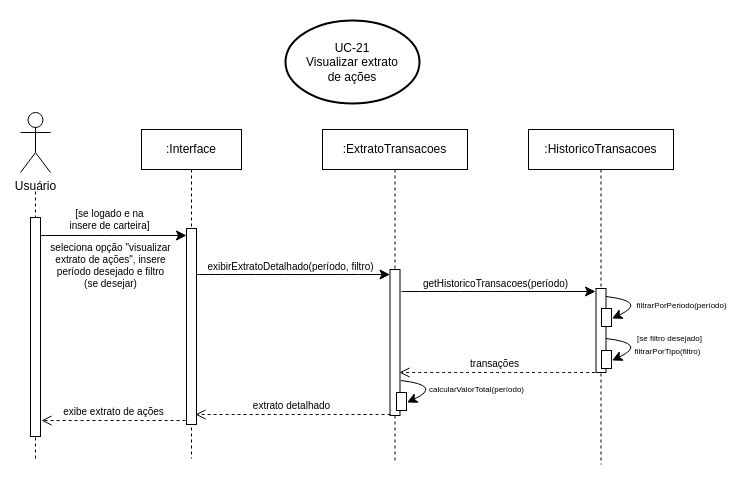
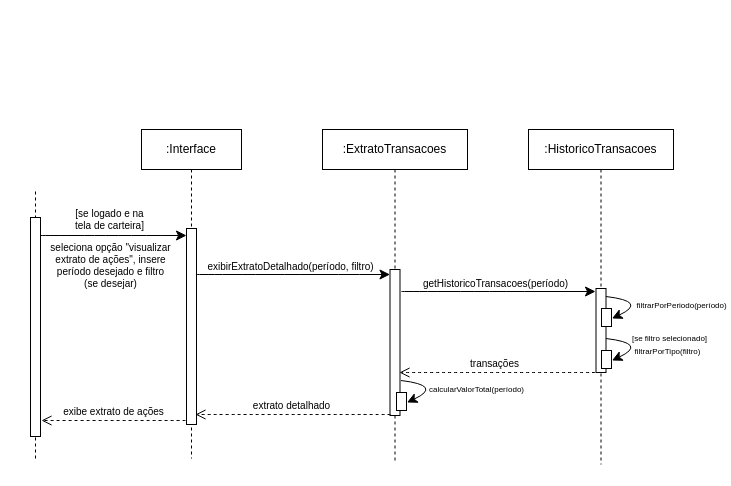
  <mxCell id="0" />
  <mxCell id="1" parent="0" />
  <mxCell id="2" value=":Interface" style="shape=umlLifeline;perimeter=lifelinePerimeter;whiteSpace=wrap;html=1;container=0;dropTarget=0;collapsible=0;recursiveResize=0;outlineConnect=0;portConstraint=eastwest;newEdgeStyle={&quot;edgeStyle&quot;:&quot;elbowEdgeStyle&quot;,&quot;elbow&quot;:&quot;vertical&quot;,&quot;curved&quot;:0,&quot;rounded&quot;:0};" parent="1" vertex="1"><mxGeometry x="141" y="129" width="100" height="329" as="geometry" /></mxCell>
  <mxCell id="3" value="" style="html=1;points=[];perimeter=orthogonalPerimeter;outlineConnect=0;targetShapes=umlLifeline;portConstraint=eastwest;newEdgeStyle={&quot;edgeStyle&quot;:&quot;elbowEdgeStyle&quot;,&quot;elbow&quot;:&quot;vertical&quot;,&quot;curved&quot;:0,&quot;rounded&quot;:0};" parent="2" vertex="1"><mxGeometry x="45" y="99" width="10" height="196" as="geometry" /></mxCell>
  <mxCell id="4" value="" style="endArrow=none;dashed=1;html=1;rounded=0;" parent="1" edge="1"><mxGeometry width="50" height="50" relative="1" as="geometry"><mxPoint x="35" y="458" as="sourcePoint" /><mxPoint x="35" y="191" as="targetPoint" /></mxGeometry></mxCell>
- <mxCell id="5" value="Usuário" style="shape=umlActor;verticalLabelPosition=bottom;verticalAlign=top;html=1;outlineConnect=0;" parent="1" vertex="1"><mxGeometry x="20" y="112" width="30" height="60" as="geometry" /></mxCell>
  <mxCell id="6" value="" style="rounded=0;whiteSpace=wrap;html=1;" parent="1" vertex="1"><mxGeometry x="30" y="217" width="10" height="219" as="geometry" /></mxCell>
  <mxCell id="7" value="" style="endArrow=classic;html=1;rounded=0;fontSize=12;startSize=8;endSize=8;curved=1;" parent="1" target="3" edge="1"><mxGeometry width="50" height="50" relative="1" as="geometry"><mxPoint x="40" y="235" as="sourcePoint" /><mxPoint x="90" y="185" as="targetPoint" /></mxGeometry></mxCell>
  <mxCell id="8" value="seleciona opção &quot;visualizar&lt;div&gt;extrato de ações&quot;, insere&lt;/div&gt;&lt;div&gt;período desejado e filtro&lt;/div&gt;&lt;div&gt;(se desejar)&lt;/div&gt;" style="edgeLabel;html=1;align=center;verticalAlign=middle;resizable=0;points=[];fontSize=10;" parent="7" vertex="1" connectable="0"><mxGeometry x="0.538" y="2" relative="1" as="geometry"><mxPoint x="-43" y="31" as="offset" /></mxGeometry></mxCell>
- <mxCell id="9" value="[se logado e na insere de carteira]" style="text;html=1;align=center;verticalAlign=middle;whiteSpace=wrap;rounded=0;fontSize=10;" parent="1" vertex="1"><mxGeometry x="66" y="204" width="87" height="30" as="geometry" /></mxCell>
- <mxCell id="10" value="UC-21&lt;div&gt;Visualizar extrato&lt;/div&gt;&lt;div&gt;de ações&lt;/div&gt;" style="strokeWidth=2;html=1;shape=mxgraph.flowchart.start_1;whiteSpace=wrap;" parent="1" vertex="1"><mxGeometry x="285" y="20" width="134" height="83" as="geometry" /></mxCell>
+ <mxCell id="9" value="[se logado e na tela de carteira]" style="text;html=1;align=center;verticalAlign=middle;whiteSpace=wrap;rounded=0;fontSize=10;" parent="1" vertex="1"><mxGeometry x="66" y="204" width="87" height="30" as="geometry" /></mxCell>
  <mxCell id="11" value=":ExtratoTransacoes" style="shape=umlLifeline;perimeter=lifelinePerimeter;whiteSpace=wrap;html=1;container=0;dropTarget=0;collapsible=0;recursiveResize=0;outlineConnect=0;portConstraint=eastwest;newEdgeStyle={&quot;edgeStyle&quot;:&quot;elbowEdgeStyle&quot;,&quot;elbow&quot;:&quot;vertical&quot;,&quot;curved&quot;:0,&quot;rounded&quot;:0};" parent="1" vertex="1"><mxGeometry x="322" y="129" width="145" height="331" as="geometry" /></mxCell>
  <mxCell id="12" value="" style="html=1;points=[];perimeter=orthogonalPerimeter;outlineConnect=0;targetShapes=umlLifeline;portConstraint=eastwest;newEdgeStyle={&quot;edgeStyle&quot;:&quot;elbowEdgeStyle&quot;,&quot;elbow&quot;:&quot;vertical&quot;,&quot;curved&quot;:0,&quot;rounded&quot;:0};" parent="11" vertex="1"><mxGeometry x="67.5" y="140" width="10" height="146" as="geometry" /></mxCell>
  <mxCell id="13" value="&lt;span style=&quot;color: rgba(0, 0, 0, 0); font-family: monospace; font-size: 0px; text-align: start;&quot;&gt;%3CmxGraphModel%3E%3Croot%3E%3CmxCell%20id%3D%220%22%2F%3E%3CmxCell%20id%3D%221%22%20parent%3D%220%22%2F%3E%3CmxCell%20id%3D%222%22%20value%3D%22%26lt%3Bfont%20style%3D%26quot%3Bfont-size%3A%209px%3B%26quot%3B%26gt%3B%5Bse%20n%C3%A3o%20houve%26lt%3B%2Ffont%26gt%3B%26lt%3Bdiv%20style%3D%26quot%3Bfont-size%3A%209px%3B%26quot%3B%26gt%3B%26lt%3Bfont%20style%3D%26quot%3Bfont-size%3A%209px%3B%26quot%3B%26gt%3Berro%5D%26lt%3B%2Ffont%26gt%3B%26lt%3B%2Fdiv%26gt%3B%22%20style%3D%22text%3Bhtml%3D1%3Balign%3Dcenter%3BverticalAlign%3Dmiddle%3Bresizable%3D0%3Bpoints%3D%5B%5D%3Bautosize%3D1%3BstrokeColor%3Dnone%3BfillColor%3Dnone%3BfontSize%3D9%3B%22%20vertex%3D%221%22%20parent%3D%221%22%3E%3CmxGeometry%20x%3D%22438%22%20y%3D%22306%22%20width%3D%2275%22%20height%3D%2234%22%20as%3D%22geometry%22%2F%3E%3C%2FmxCell%3E%3C%2Froot%3E%3C%2FmxGraphModel%3E&lt;/span&gt;" style="html=1;points=[];perimeter=orthogonalPerimeter;outlineConnect=0;targetShapes=umlLifeline;portConstraint=eastwest;newEdgeStyle={&quot;edgeStyle&quot;:&quot;elbowEdgeStyle&quot;,&quot;elbow&quot;:&quot;vertical&quot;,&quot;curved&quot;:0,&quot;rounded&quot;:0};" parent="11" vertex="1"><mxGeometry x="74" y="263" width="10" height="18" as="geometry" /></mxCell>
  <mxCell id="14" value="" style="endArrow=classic;html=1;rounded=0;fontSize=12;startSize=8;endSize=8;curved=1;" parent="11" edge="1"><mxGeometry width="50" height="50" relative="1" as="geometry"><mxPoint x="78.5" y="251" as="sourcePoint" /><mxPoint x="84.5" y="273" as="targetPoint" /><Array as="points"><mxPoint x="120.5" y="256" /></Array></mxGeometry></mxCell>
  <mxCell id="15" value="calcularValorTotal(período)" style="edgeLabel;html=1;align=center;verticalAlign=middle;resizable=0;points=[];fontSize=8;" parent="14" vertex="1" connectable="0"><mxGeometry x="0.475" y="-4" relative="1" as="geometry"><mxPoint x="52" y="-1" as="offset" /></mxGeometry></mxCell>
  <mxCell id="16" value="" style="endArrow=classic;html=1;rounded=0;fontSize=12;startSize=8;endSize=8;curved=1;" parent="1" target="12" edge="1"><mxGeometry width="50" height="50" relative="1" as="geometry"><mxPoint x="196" y="274" as="sourcePoint" /><mxPoint x="342" y="274" as="targetPoint" /></mxGeometry></mxCell>
  <mxCell id="17" value="exibirExtratoDetalhado(período, filtro)" style="edgeLabel;html=1;align=center;verticalAlign=middle;resizable=0;points=[];fontSize=10;" parent="16" vertex="1" connectable="0"><mxGeometry x="0.538" y="2" relative="1" as="geometry"><mxPoint x="-56" y="-7" as="offset" /></mxGeometry></mxCell>
  <mxCell id="18" value=":HistoricoTransacoes" style="shape=umlLifeline;perimeter=lifelinePerimeter;whiteSpace=wrap;html=1;container=0;dropTarget=0;collapsible=0;recursiveResize=0;outlineConnect=0;portConstraint=eastwest;newEdgeStyle={&quot;edgeStyle&quot;:&quot;elbowEdgeStyle&quot;,&quot;elbow&quot;:&quot;vertical&quot;,&quot;curved&quot;:0,&quot;rounded&quot;:0};" parent="1" vertex="1"><mxGeometry x="528" y="129" width="145" height="335" as="geometry" /></mxCell>
  <mxCell id="19" value="" style="html=1;points=[];perimeter=orthogonalPerimeter;outlineConnect=0;targetShapes=umlLifeline;portConstraint=eastwest;newEdgeStyle={&quot;edgeStyle&quot;:&quot;elbowEdgeStyle&quot;,&quot;elbow&quot;:&quot;vertical&quot;,&quot;curved&quot;:0,&quot;rounded&quot;:0};" parent="18" vertex="1"><mxGeometry x="67.5" y="159" width="10" height="84" as="geometry" /></mxCell>
  <mxCell id="20" value="&lt;span style=&quot;color: rgba(0, 0, 0, 0); font-family: monospace; font-size: 0px; text-align: start;&quot;&gt;%3CmxGraphModel%3E%3Croot%3E%3CmxCell%20id%3D%220%22%2F%3E%3CmxCell%20id%3D%221%22%20parent%3D%220%22%2F%3E%3CmxCell%20id%3D%222%22%20value%3D%22%26lt%3Bfont%20style%3D%26quot%3Bfont-size%3A%209px%3B%26quot%3B%26gt%3B%5Bse%20n%C3%A3o%20houve%26lt%3B%2Ffont%26gt%3B%26lt%3Bdiv%20style%3D%26quot%3Bfont-size%3A%209px%3B%26quot%3B%26gt%3B%26lt%3Bfont%20style%3D%26quot%3Bfont-size%3A%209px%3B%26quot%3B%26gt%3Berro%5D%26lt%3B%2Ffont%26gt%3B%26lt%3B%2Fdiv%26gt%3B%22%20style%3D%22text%3Bhtml%3D1%3Balign%3Dcenter%3BverticalAlign%3Dmiddle%3Bresizable%3D0%3Bpoints%3D%5B%5D%3Bautosize%3D1%3BstrokeColor%3Dnone%3BfillColor%3Dnone%3BfontSize%3D9%3B%22%20vertex%3D%221%22%20parent%3D%221%22%3E%3CmxGeometry%20x%3D%22438%22%20y%3D%22306%22%20width%3D%2275%22%20height%3D%2234%22%20as%3D%22geometry%22%2F%3E%3C%2FmxCell%3E%3C%2Froot%3E%3C%2FmxGraphModel%3E&lt;/span&gt;" style="html=1;points=[];perimeter=orthogonalPerimeter;outlineConnect=0;targetShapes=umlLifeline;portConstraint=eastwest;newEdgeStyle={&quot;edgeStyle&quot;:&quot;elbowEdgeStyle&quot;,&quot;elbow&quot;:&quot;vertical&quot;,&quot;curved&quot;:0,&quot;rounded&quot;:0};" vertex="1" parent="18"><mxGeometry x="73" y="221" width="10" height="18" as="geometry" /></mxCell>
  <mxCell id="21" value="" style="endArrow=classic;html=1;rounded=0;fontSize=12;startSize=8;endSize=8;curved=1;" edge="1" parent="18"><mxGeometry width="50" height="50" relative="1" as="geometry"><mxPoint x="77.5" y="209" as="sourcePoint" /><mxPoint x="83.5" y="231" as="targetPoint" /><Array as="points"><mxPoint x="119.5" y="214" /></Array></mxGeometry></mxCell>
  <mxCell id="22" value="filtrarPorTipo(filtro)" style="edgeLabel;html=1;align=center;verticalAlign=middle;resizable=0;points=[];fontSize=8;" vertex="1" connectable="0" parent="21"><mxGeometry x="0.475" y="-4" relative="1" as="geometry"><mxPoint x="38" y="3" as="offset" /></mxGeometry></mxCell>
  <mxCell id="23" value="" style="endArrow=classic;html=1;rounded=0;fontSize=12;startSize=8;endSize=8;curved=1;" parent="1" edge="1"><mxGeometry width="50" height="50" relative="1" as="geometry"><mxPoint x="401" y="291" as="sourcePoint" /><mxPoint x="595" y="291" as="targetPoint" /></mxGeometry></mxCell>
  <mxCell id="24" value="getHistoricoTransacoes(período)" style="edgeLabel;html=1;align=center;verticalAlign=middle;resizable=0;points=[];fontSize=10;" parent="23" vertex="1" connectable="0"><mxGeometry x="0.538" y="2" relative="1" as="geometry"><mxPoint x="-56" y="-7" as="offset" /></mxGeometry></mxCell>
  <mxCell id="25" value="&lt;span style=&quot;color: rgba(0, 0, 0, 0); font-family: monospace; font-size: 0px; text-align: start;&quot;&gt;%3CmxGraphModel%3E%3Croot%3E%3CmxCell%20id%3D%220%22%2F%3E%3CmxCell%20id%3D%221%22%20parent%3D%220%22%2F%3E%3CmxCell%20id%3D%222%22%20value%3D%22%26lt%3Bfont%20style%3D%26quot%3Bfont-size%3A%209px%3B%26quot%3B%26gt%3B%5Bse%20n%C3%A3o%20houve%26lt%3B%2Ffont%26gt%3B%26lt%3Bdiv%20style%3D%26quot%3Bfont-size%3A%209px%3B%26quot%3B%26gt%3B%26lt%3Bfont%20style%3D%26quot%3Bfont-size%3A%209px%3B%26quot%3B%26gt%3Berro%5D%26lt%3B%2Ffont%26gt%3B%26lt%3B%2Fdiv%26gt%3B%22%20style%3D%22text%3Bhtml%3D1%3Balign%3Dcenter%3BverticalAlign%3Dmiddle%3Bresizable%3D0%3Bpoints%3D%5B%5D%3Bautosize%3D1%3BstrokeColor%3Dnone%3BfillColor%3Dnone%3BfontSize%3D9%3B%22%20vertex%3D%221%22%20parent%3D%221%22%3E%3CmxGeometry%20x%3D%22438%22%20y%3D%22306%22%20width%3D%2275%22%20height%3D%2234%22%20as%3D%22geometry%22%2F%3E%3C%2FmxCell%3E%3C%2Froot%3E%3C%2FmxGraphModel%3E&lt;/span&gt;" style="html=1;points=[];perimeter=orthogonalPerimeter;outlineConnect=0;targetShapes=umlLifeline;portConstraint=eastwest;newEdgeStyle={&quot;edgeStyle&quot;:&quot;elbowEdgeStyle&quot;,&quot;elbow&quot;:&quot;vertical&quot;,&quot;curved&quot;:0,&quot;rounded&quot;:0};" parent="1" vertex="1"><mxGeometry x="601" y="308" width="10" height="18" as="geometry" /></mxCell>
  <mxCell id="26" value="" style="endArrow=classic;html=1;rounded=0;fontSize=12;startSize=8;endSize=8;curved=1;" parent="1" edge="1"><mxGeometry width="50" height="50" relative="1" as="geometry"><mxPoint x="605.5" y="296" as="sourcePoint" /><mxPoint x="611.5" y="318" as="targetPoint" /><Array as="points"><mxPoint x="647.5" y="301" /></Array></mxGeometry></mxCell>
  <mxCell id="27" value="filtrarPorPeriodo(período)" style="edgeLabel;html=1;align=center;verticalAlign=middle;resizable=0;points=[];fontSize=8;" parent="26" vertex="1" connectable="0"><mxGeometry x="0.475" y="-4" relative="1" as="geometry"><mxPoint x="52" y="-1" as="offset" /></mxGeometry></mxCell>
  <mxCell id="28" value="" style="endArrow=open;html=1;rounded=0;fontSize=12;startSize=8;endSize=8;curved=1;endFill=0;dashed=1;" parent="1" edge="1"><mxGeometry width="50" height="50" relative="1" as="geometry"><mxPoint x="594.5" y="372" as="sourcePoint" /><mxPoint x="399" y="372" as="targetPoint" /></mxGeometry></mxCell>
  <mxCell id="29" value="transações" style="edgeLabel;html=1;align=center;verticalAlign=middle;resizable=0;points=[];fontSize=10;" parent="28" vertex="1" connectable="0"><mxGeometry x="0.082" relative="1" as="geometry"><mxPoint x="5" y="-10" as="offset" /></mxGeometry></mxCell>
  <mxCell id="30" value="" style="endArrow=open;html=1;rounded=0;fontSize=12;startSize=8;endSize=8;curved=1;endFill=0;dashed=1;" parent="1" edge="1"><mxGeometry width="50" height="50" relative="1" as="geometry"><mxPoint x="390" y="414" as="sourcePoint" /><mxPoint x="195" y="414" as="targetPoint" /></mxGeometry></mxCell>
  <mxCell id="31" value="extrato detalhado" style="edgeLabel;html=1;align=center;verticalAlign=middle;resizable=0;points=[];fontSize=10;" parent="30" vertex="1" connectable="0"><mxGeometry x="0.082" relative="1" as="geometry"><mxPoint x="5" y="-10" as="offset" /></mxGeometry></mxCell>
  <mxCell id="32" value="" style="endArrow=open;html=1;rounded=0;fontSize=12;startSize=8;endSize=8;curved=1;endFill=0;dashed=1;" parent="1" edge="1"><mxGeometry width="50" height="50" relative="1" as="geometry"><mxPoint x="185" y="420" as="sourcePoint" /><mxPoint x="41" y="420" as="targetPoint" /></mxGeometry></mxCell>
  <mxCell id="33" value="exibe extrato de ações" style="edgeLabel;html=1;align=center;verticalAlign=middle;resizable=0;points=[];fontSize=10;" parent="32" vertex="1" connectable="0"><mxGeometry x="0.082" relative="1" as="geometry"><mxPoint x="5" y="-10" as="offset" /></mxGeometry></mxCell>
- <mxCell id="34" value="[se filtro desejado]" style="text;html=1;align=center;verticalAlign=middle;whiteSpace=wrap;rounded=0;fontSize=8;" vertex="1" parent="1"><mxGeometry x="630" y="330" width="79" height="15" as="geometry" /></mxCell>
+ <mxCell id="34" value="[se filtro selecionado]" style="text;html=1;align=center;verticalAlign=middle;whiteSpace=wrap;rounded=0;fontSize=8;" vertex="1" parent="1"><mxGeometry x="630" y="330" width="79" height="15" as="geometry" /></mxCell>
